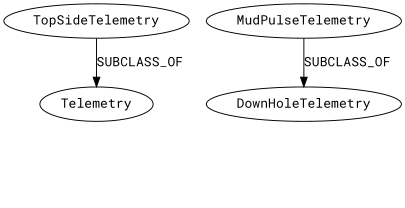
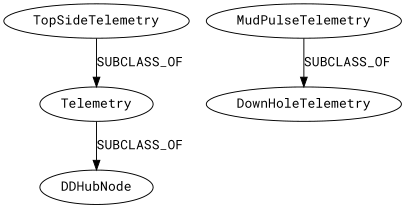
  strict digraph {
    fontname="Roboto Mono"
    node [fontname="Roboto Mono"]
    edge [fontname="Roboto Mono"]
    TopSideTelemetry
    Telemetry
+   DDHubNode
    MudPulseTelemetry
    DownHoleTelemetry
    TopSideTelemetry -> Telemetry [label=SUBCLASS_OF]
+   Telemetry -> DDHubNode [label=SUBCLASS_OF]
    MudPulseTelemetry -> DownHoleTelemetry [label=SUBCLASS_OF]
  }
